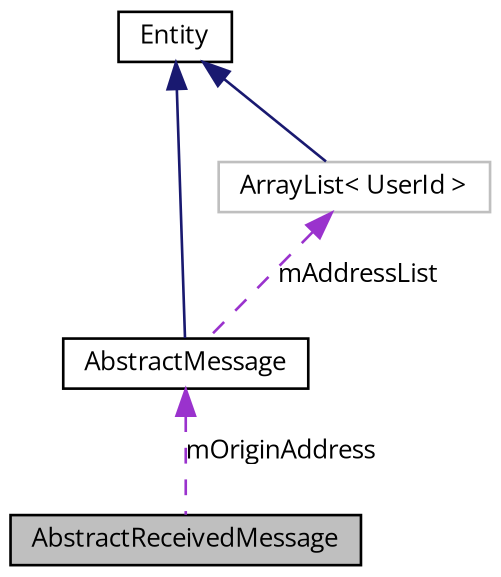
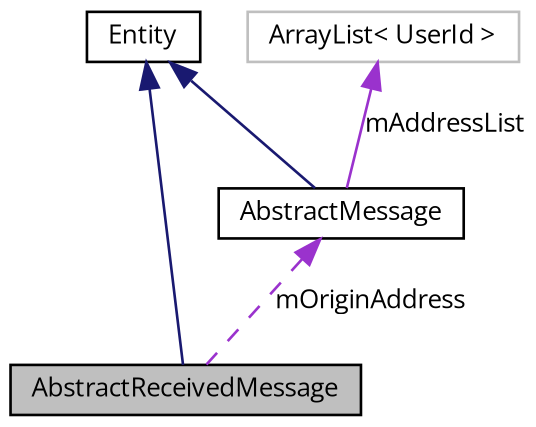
  digraph {
    fontname="Open Sans"
    node [color=black fontname="Open Sans" fontsize=10 shape=record]
    edge [color=midnightblue dir=back fontname="Open Sans" fontsize=10 labelfontname="FreeSans.ttf" labelfontsize=10 style=solid]
    n1 [fillcolor=grey75 fontcolor=black height=0.2 label=AbstractReceivedMessage style=filled width=0.4]
    n2 [height=0.2 label=Entity width=0.4]
    n3 [height=0.2 label=AbstractMessage width=0.4]
    n4 [color=grey75 height=0.2 label="ArrayList\< UserId \>" width=0.4]
-   n2 -> n4
+   n2 -> n1
    n2 -> n3
    n3 -> n1 [color=darkorchid3 label=mOriginAddress style=dashed]
-   n4 -> n3 [color=darkorchid3 label=mAddressList style=dashed]
+   n4 -> n3 [color=darkorchid3 label=mAddressList]
  }
